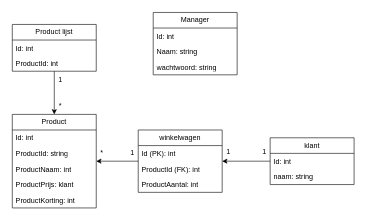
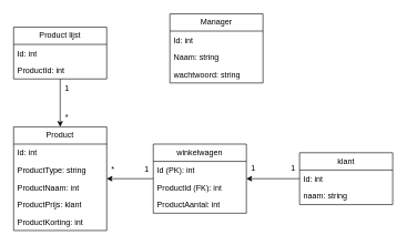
  <mxCell id="0" />
  <mxCell id="1" parent="0" />
  <mxCell id="2" value="Product" style="swimlane;fontStyle=0;childLayout=stackLayout;horizontal=1;startSize=26;fillColor=none;horizontalStack=0;resizeParent=1;resizeParentMax=0;resizeLast=0;collapsible=1;marginBottom=0;whiteSpace=wrap;html=1;" parent="1" vertex="1"><mxGeometry x="20" y="190" width="140" height="156" as="geometry" /></mxCell>
  <mxCell id="3" value="Id: int" style="text;strokeColor=none;fillColor=none;align=left;verticalAlign=top;spacingLeft=4;spacingRight=4;overflow=hidden;rotatable=0;points=[[0,0.5],[1,0.5]];portConstraint=eastwest;whiteSpace=wrap;html=1;" parent="2" vertex="1"><mxGeometry y="26" width="140" height="26" as="geometry" /></mxCell>
- <mxCell id="4" value="ProductId: string" style="text;strokeColor=none;fillColor=none;align=left;verticalAlign=top;spacingLeft=4;spacingRight=4;overflow=hidden;rotatable=0;points=[[0,0.5],[1,0.5]];portConstraint=eastwest;whiteSpace=wrap;html=1;" parent="2" vertex="1"><mxGeometry y="52" width="140" height="26" as="geometry" /></mxCell>
+ <mxCell id="4" value="ProductType: string" style="text;strokeColor=none;fillColor=none;align=left;verticalAlign=top;spacingLeft=4;spacingRight=4;overflow=hidden;rotatable=0;points=[[0,0.5],[1,0.5]];portConstraint=eastwest;whiteSpace=wrap;html=1;" parent="2" vertex="1"><mxGeometry y="52" width="140" height="26" as="geometry" /></mxCell>
  <mxCell id="5" value="ProductNaam: int" style="text;strokeColor=none;fillColor=none;align=left;verticalAlign=top;spacingLeft=4;spacingRight=4;overflow=hidden;rotatable=0;points=[[0,0.5],[1,0.5]];portConstraint=eastwest;whiteSpace=wrap;html=1;" parent="2" vertex="1"><mxGeometry y="78" width="140" height="26" as="geometry" /></mxCell>
  <mxCell id="6" value="ProductPrijs: klant" style="text;strokeColor=none;fillColor=none;align=left;verticalAlign=top;spacingLeft=4;spacingRight=4;overflow=hidden;rotatable=0;points=[[0,0.5],[1,0.5]];portConstraint=eastwest;whiteSpace=wrap;html=1;" parent="2" vertex="1"><mxGeometry y="104" width="140" height="26" as="geometry" /></mxCell>
  <mxCell id="7" value="ProductKorting: int" style="text;strokeColor=none;fillColor=none;align=left;verticalAlign=top;spacingLeft=4;spacingRight=4;overflow=hidden;rotatable=0;points=[[0,0.5],[1,0.5]];portConstraint=eastwest;whiteSpace=wrap;html=1;" parent="2" vertex="1"><mxGeometry y="130" width="140" height="26" as="geometry" /></mxCell>
  <mxCell id="8" value="winkelwagen" style="swimlane;fontStyle=0;childLayout=stackLayout;horizontal=1;startSize=26;fillColor=none;horizontalStack=0;resizeParent=1;resizeParentMax=0;resizeLast=0;collapsible=1;marginBottom=0;whiteSpace=wrap;html=1;" parent="1" vertex="1"><mxGeometry x="230" y="216" width="140" height="104" as="geometry" /></mxCell>
  <mxCell id="9" value="Id (PK): int" style="text;strokeColor=none;fillColor=none;align=left;verticalAlign=top;spacingLeft=4;spacingRight=4;overflow=hidden;rotatable=0;points=[[0,0.5],[1,0.5]];portConstraint=eastwest;whiteSpace=wrap;html=1;" parent="8" vertex="1"><mxGeometry y="26" width="140" height="26" as="geometry" /></mxCell>
  <mxCell id="10" value="ProductId (FK): int" style="text;strokeColor=none;fillColor=none;align=left;verticalAlign=top;spacingLeft=4;spacingRight=4;overflow=hidden;rotatable=0;points=[[0,0.5],[1,0.5]];portConstraint=eastwest;whiteSpace=wrap;html=1;" parent="8" vertex="1"><mxGeometry y="52" width="140" height="26" as="geometry" /></mxCell>
  <mxCell id="11" value="ProductAantal: int" style="text;strokeColor=none;fillColor=none;align=left;verticalAlign=top;spacingLeft=4;spacingRight=4;overflow=hidden;rotatable=0;points=[[0,0.5],[1,0.5]];portConstraint=eastwest;whiteSpace=wrap;html=1;" parent="8" vertex="1"><mxGeometry y="78" width="140" height="26" as="geometry" /></mxCell>
  <mxCell id="12" value="Manager" style="swimlane;fontStyle=0;childLayout=stackLayout;horizontal=1;startSize=26;fillColor=none;horizontalStack=0;resizeParent=1;resizeParentMax=0;resizeLast=0;collapsible=1;marginBottom=0;whiteSpace=wrap;html=1;" parent="1" vertex="1"><mxGeometry x="255" y="20" width="140" height="104" as="geometry" /></mxCell>
  <mxCell id="13" value="Id: int" style="text;strokeColor=none;fillColor=none;align=left;verticalAlign=top;spacingLeft=4;spacingRight=4;overflow=hidden;rotatable=0;points=[[0,0.5],[1,0.5]];portConstraint=eastwest;whiteSpace=wrap;html=1;" parent="12" vertex="1"><mxGeometry y="26" width="140" height="26" as="geometry" /></mxCell>
  <mxCell id="14" value="Naam: string" style="text;strokeColor=none;fillColor=none;align=left;verticalAlign=top;spacingLeft=4;spacingRight=4;overflow=hidden;rotatable=0;points=[[0,0.5],[1,0.5]];portConstraint=eastwest;whiteSpace=wrap;html=1;" parent="12" vertex="1"><mxGeometry y="52" width="140" height="26" as="geometry" /></mxCell>
  <mxCell id="15" value="wachtwoord: string" style="text;strokeColor=none;fillColor=none;align=left;verticalAlign=top;spacingLeft=4;spacingRight=4;overflow=hidden;rotatable=0;points=[[0,0.5],[1,0.5]];portConstraint=eastwest;whiteSpace=wrap;html=1;" parent="12" vertex="1"><mxGeometry y="78" width="140" height="26" as="geometry" /></mxCell>
  <mxCell id="16" value="Product lijst" style="swimlane;fontStyle=0;childLayout=stackLayout;horizontal=1;startSize=26;fillColor=none;horizontalStack=0;resizeParent=1;resizeParentMax=0;resizeLast=0;collapsible=1;marginBottom=0;whiteSpace=wrap;html=1;" parent="1" vertex="1"><mxGeometry x="20" y="40" width="140" height="78" as="geometry" /></mxCell>
  <mxCell id="17" value="Id: int" style="text;strokeColor=none;fillColor=none;align=left;verticalAlign=top;spacingLeft=4;spacingRight=4;overflow=hidden;rotatable=0;points=[[0,0.5],[1,0.5]];portConstraint=eastwest;whiteSpace=wrap;html=1;" parent="16" vertex="1"><mxGeometry y="26" width="140" height="26" as="geometry" /></mxCell>
  <mxCell id="18" value="ProductId: int" style="text;strokeColor=none;fillColor=none;align=left;verticalAlign=top;spacingLeft=4;spacingRight=4;overflow=hidden;rotatable=0;points=[[0,0.5],[1,0.5]];portConstraint=eastwest;whiteSpace=wrap;html=1;" parent="16" vertex="1"><mxGeometry y="52" width="140" height="26" as="geometry" /></mxCell>
  <mxCell id="19" value="klant" style="swimlane;fontStyle=0;childLayout=stackLayout;horizontal=1;startSize=26;fillColor=none;horizontalStack=0;resizeParent=1;resizeParentMax=0;resizeLast=0;collapsible=1;marginBottom=0;whiteSpace=wrap;html=1;" parent="1" vertex="1"><mxGeometry x="450" y="229" width="140" height="78" as="geometry" /></mxCell>
  <mxCell id="20" value="Id: int" style="text;strokeColor=none;fillColor=none;align=left;verticalAlign=top;spacingLeft=4;spacingRight=4;overflow=hidden;rotatable=0;points=[[0,0.5],[1,0.5]];portConstraint=eastwest;whiteSpace=wrap;html=1;" parent="19" vertex="1"><mxGeometry y="26" width="140" height="26" as="geometry" /></mxCell>
  <mxCell id="21" value="naam: string" style="text;strokeColor=none;fillColor=none;align=left;verticalAlign=top;spacingLeft=4;spacingRight=4;overflow=hidden;rotatable=0;points=[[0,0.5],[1,0.5]];portConstraint=eastwest;whiteSpace=wrap;html=1;" parent="19" vertex="1"><mxGeometry y="52" width="140" height="26" as="geometry" /></mxCell>
  <mxCell id="22" value="" style="endArrow=classic;html=1;rounded=0;endFill=1;" parent="1" source="8" target="2" edge="1"><mxGeometry width="50" height="50" relative="1" as="geometry"><mxPoint x="230" y="140" as="sourcePoint" /><mxPoint x="280" y="90" as="targetPoint" /></mxGeometry></mxCell>
  <mxCell id="23" value="1" style="text;html=1;align=center;verticalAlign=middle;resizable=0;points=[];autosize=1;strokeColor=none;fillColor=none;" parent="1" vertex="1"><mxGeometry x="205" y="240" width="30" height="30" as="geometry" /></mxCell>
  <mxCell id="24" value="*" style="text;html=1;align=center;verticalAlign=middle;resizable=0;points=[];autosize=1;strokeColor=none;fillColor=none;" parent="1" vertex="1"><mxGeometry x="154" y="240" width="30" height="30" as="geometry" /></mxCell>
  <mxCell id="25" value="" style="endArrow=classic;html=1;rounded=0;" parent="1" source="19" target="8" edge="1"><mxGeometry width="50" height="50" relative="1" as="geometry"><mxPoint x="350" y="180" as="sourcePoint" /><mxPoint x="400" y="130" as="targetPoint" /></mxGeometry></mxCell>
  <mxCell id="26" value="1" style="text;html=1;align=center;verticalAlign=middle;resizable=0;points=[];autosize=1;strokeColor=none;fillColor=none;" parent="1" vertex="1"><mxGeometry x="365" y="238" width="30" height="30" as="geometry" /></mxCell>
  <mxCell id="27" value="1" style="text;html=1;align=center;verticalAlign=middle;resizable=0;points=[];autosize=1;strokeColor=none;fillColor=none;" parent="1" vertex="1"><mxGeometry x="425" y="238" width="30" height="30" as="geometry" /></mxCell>
  <mxCell id="28" value="" style="endArrow=classic;html=1;rounded=0;" parent="1" source="16" target="2" edge="1"><mxGeometry width="50" height="50" relative="1" as="geometry"><mxPoint x="-100" y="110" as="sourcePoint" /><mxPoint x="-50" y="60" as="targetPoint" /></mxGeometry></mxCell>
  <mxCell id="29" value="1" style="text;html=1;align=center;verticalAlign=middle;resizable=0;points=[];autosize=1;strokeColor=none;fillColor=none;" parent="1" vertex="1"><mxGeometry x="85" y="118" width="30" height="30" as="geometry" /></mxCell>
  <mxCell id="30" value="*" style="text;html=1;align=center;verticalAlign=middle;resizable=0;points=[];autosize=1;strokeColor=none;fillColor=none;" parent="1" vertex="1"><mxGeometry x="85" y="160" width="30" height="30" as="geometry" /></mxCell>
